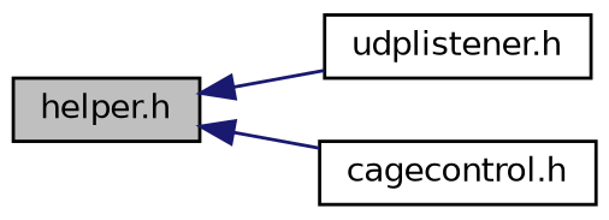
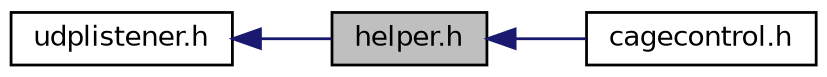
  digraph {
    rankdir=LR
    node [color=black fillcolor=white fontname=Helvetica fontsize=10 shape=record style=filled]
    edge [color=midnightblue dir=back fontname=Helvetica fontsize=10 labelfontname=Helvetica labelfontsize=10 style=solid]
    n1 [fillcolor=grey75 fontcolor=black height=0.2 label="helper.h" width=0.4]
    n2 [height=0.2 label="udplistener.h" width=0.4]
    n3 [height=0.2 label="cagecontrol.h" width=0.4]
-   n1 -> n2
+   n2 -> n1
    n1 -> n3
  }
